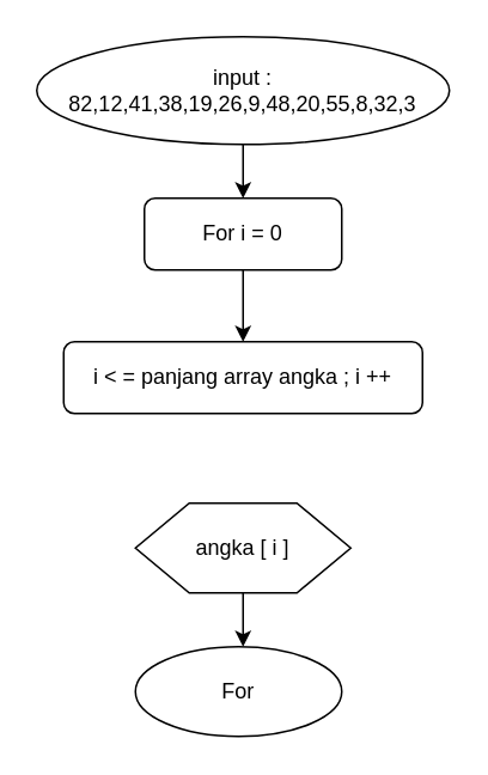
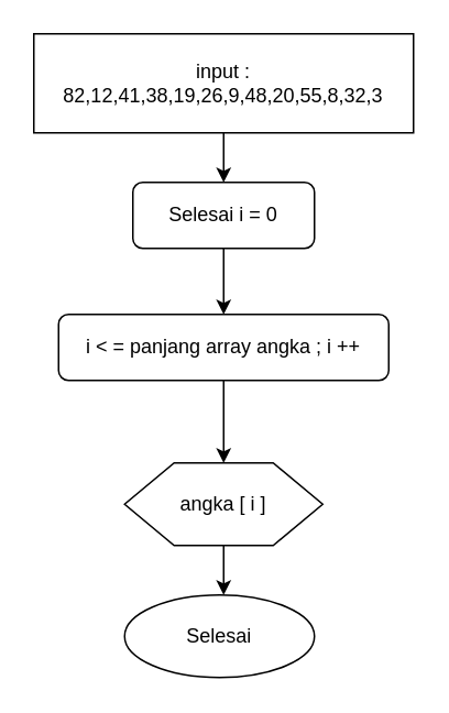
  <mxCell id="0" />
  <mxCell id="1" parent="0" />
  <mxCell id="2" style="edgeStyle=orthogonalEdgeStyle;rounded=0;orthogonalLoop=1;jettySize=auto;html=1;" edge="1" parent="1" source="3"><mxGeometry relative="1" as="geometry"><mxPoint x="135" y="110" as="targetPoint" /></mxGeometry></mxCell>
- <mxCell id="3" value="input : 82,12,41,38,19,26,9,48,20,55,8,32,3" style="ellipse;whiteSpace=wrap;html=1;" vertex="1" parent="1"><mxGeometry x="20" y="20" width="230" height="60" as="geometry" /></mxCell>
+ <mxCell id="3" value="input : 82,12,41,38,19,26,9,48,20,55,8,32,3" style="rounded=0;whiteSpace=wrap;html=1;" vertex="1" parent="1"><mxGeometry x="20" y="20" width="230" height="60" as="geometry" /></mxCell>
  <mxCell id="4" value="" style="edgeStyle=orthogonalEdgeStyle;rounded=0;orthogonalLoop=1;jettySize=auto;html=1;" edge="1" parent="1" source="5" target="7"><mxGeometry relative="1" as="geometry" /></mxCell>
- <mxCell id="5" value="For i = 0" style="rounded=1;whiteSpace=wrap;html=1;" vertex="1" parent="1"><mxGeometry x="80" y="110" width="110" height="40" as="geometry" /></mxCell>
+ <mxCell id="5" value="Selesai i = 0" style="rounded=1;whiteSpace=wrap;html=1;" vertex="1" parent="1"><mxGeometry x="80" y="110" width="110" height="40" as="geometry" /></mxCell>
+ <mxCell id="6" value="" style="edgeStyle=orthogonalEdgeStyle;rounded=0;orthogonalLoop=1;jettySize=auto;html=1;" edge="1" parent="1" source="7" target="9"><mxGeometry relative="1" as="geometry" /></mxCell>
  <mxCell id="7" value="i &amp;lt; = panjang array angka ; i ++" style="rounded=1;whiteSpace=wrap;html=1;" vertex="1" parent="1"><mxGeometry x="35" y="190" width="200" height="40" as="geometry" /></mxCell>
  <mxCell id="8" style="edgeStyle=orthogonalEdgeStyle;rounded=0;orthogonalLoop=1;jettySize=auto;html=1;" edge="1" parent="1" source="9"><mxGeometry relative="1" as="geometry"><mxPoint x="135" y="360" as="targetPoint" /></mxGeometry></mxCell>
  <mxCell id="9" value="angka [ i ]" style="shape=hexagon;perimeter=hexagonPerimeter2;whiteSpace=wrap;html=1;" vertex="1" parent="1"><mxGeometry x="75" y="280" width="120" height="50" as="geometry" /></mxCell>
- <mxCell id="10" value="For" style="ellipse;whiteSpace=wrap;html=1;" vertex="1" parent="1"><mxGeometry x="75" y="360" width="115" height="50" as="geometry" /></mxCell>
+ <mxCell id="10" value="Selesai" style="ellipse;whiteSpace=wrap;html=1;" vertex="1" parent="1"><mxGeometry x="75" y="360" width="115" height="50" as="geometry" /></mxCell>
